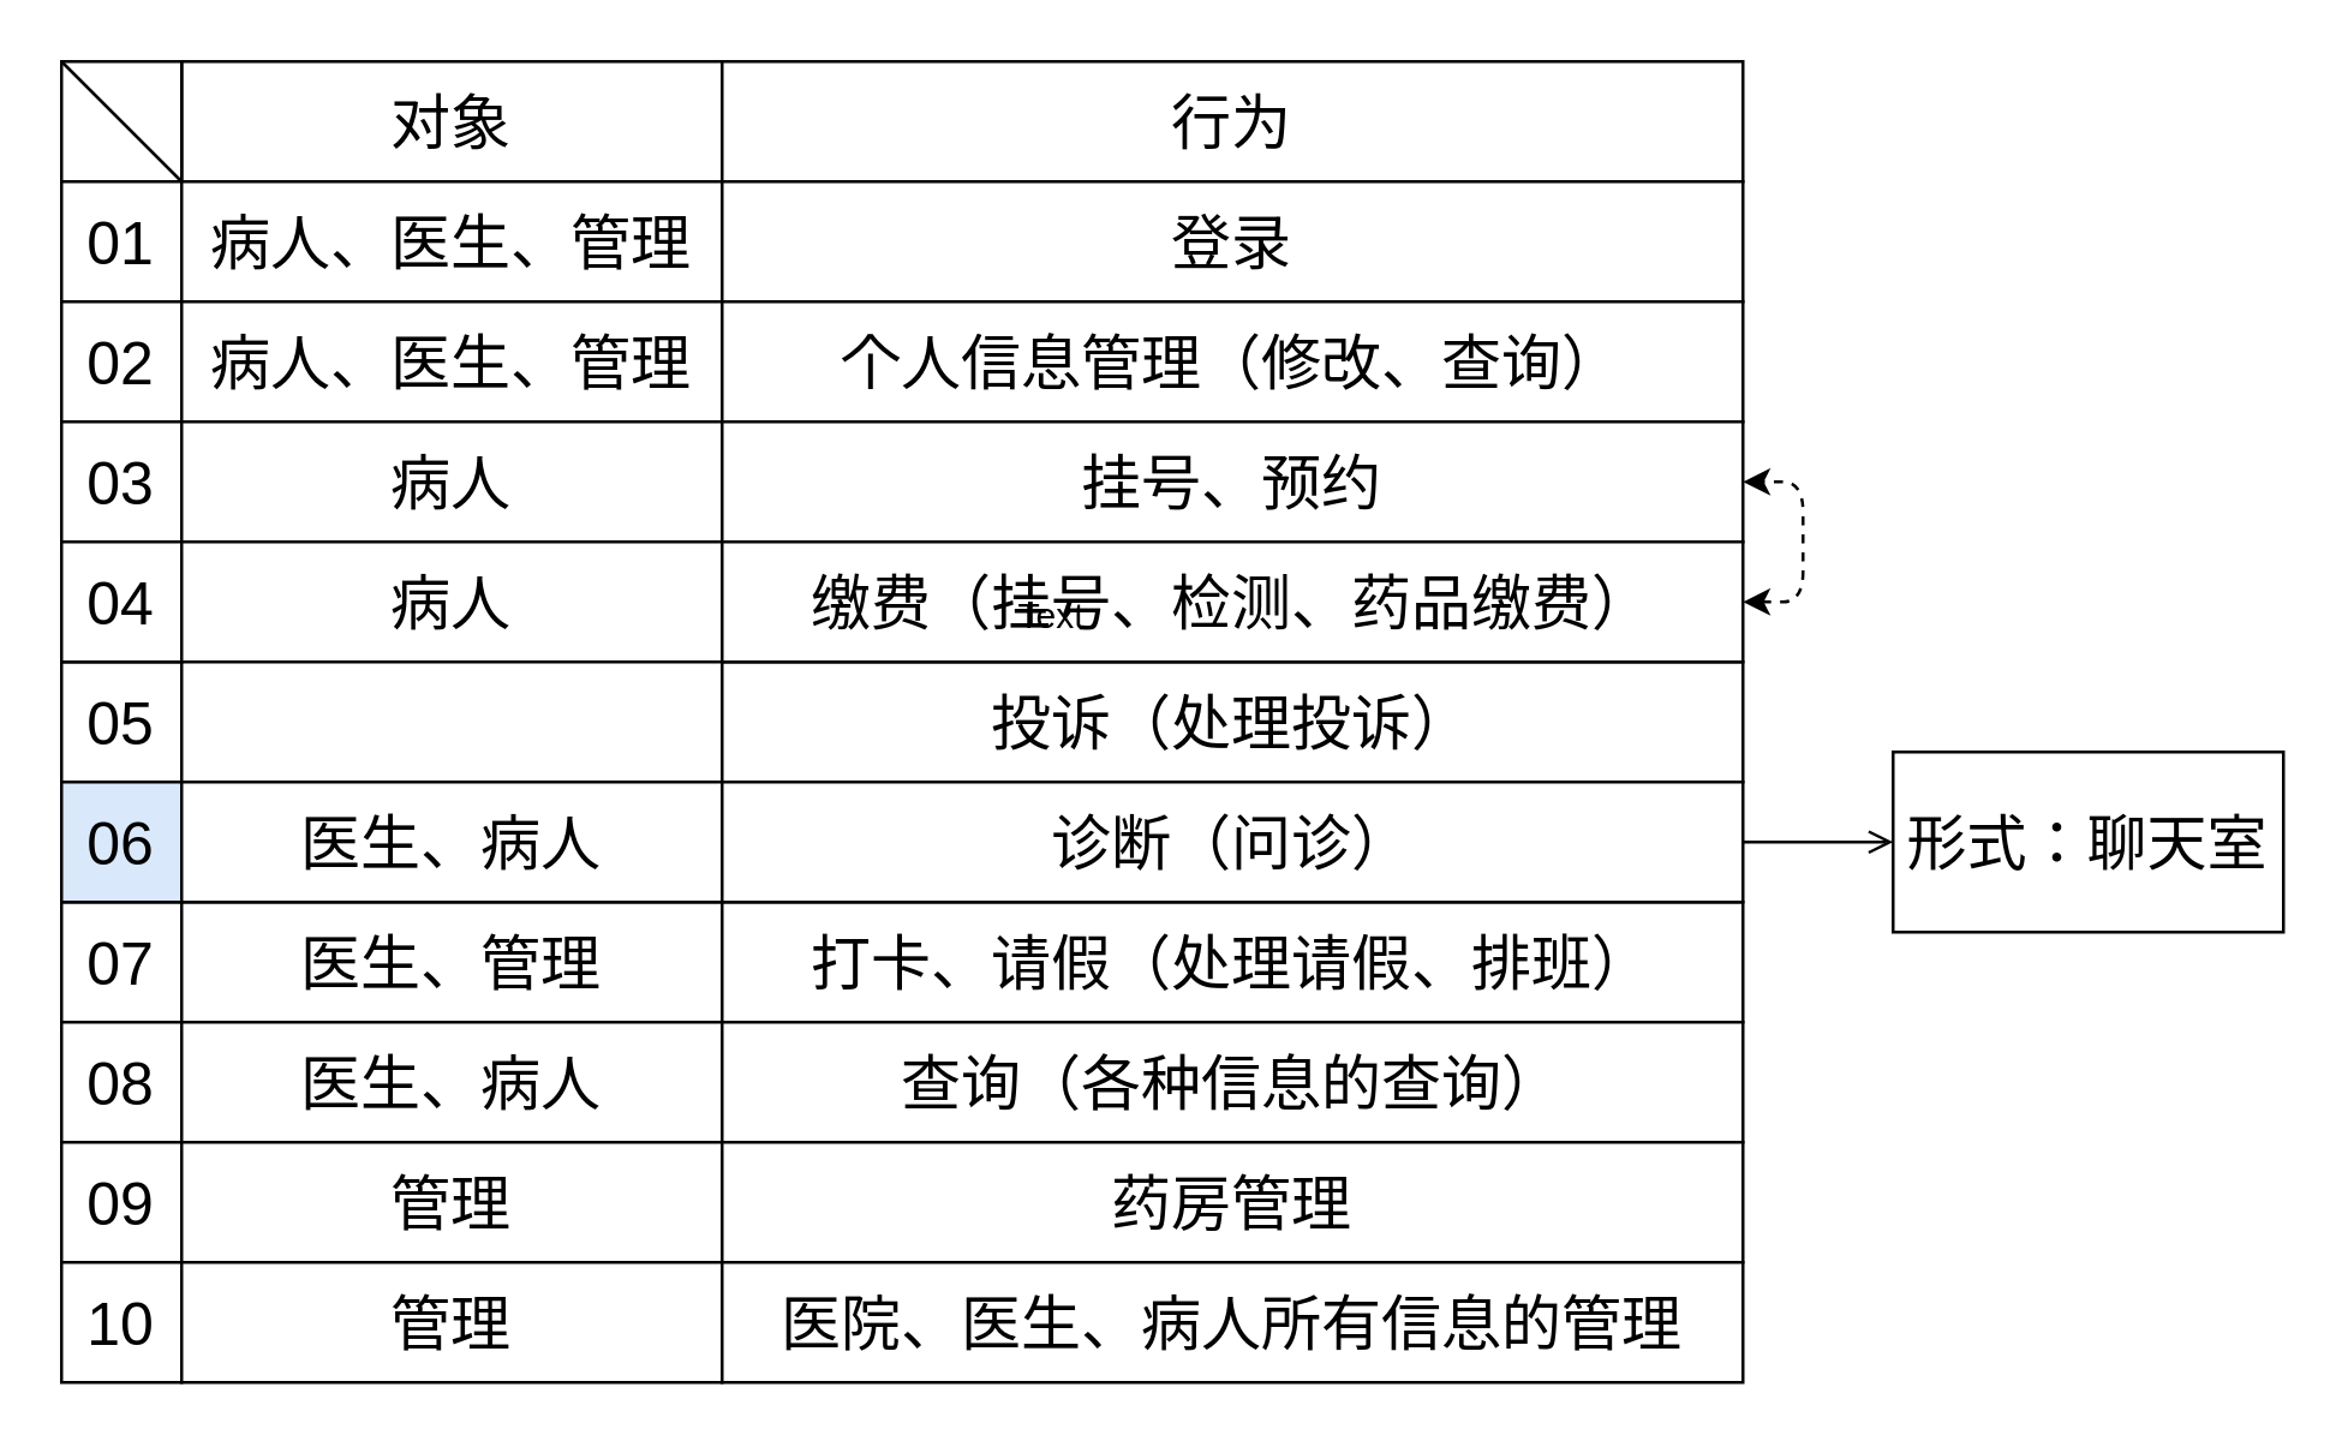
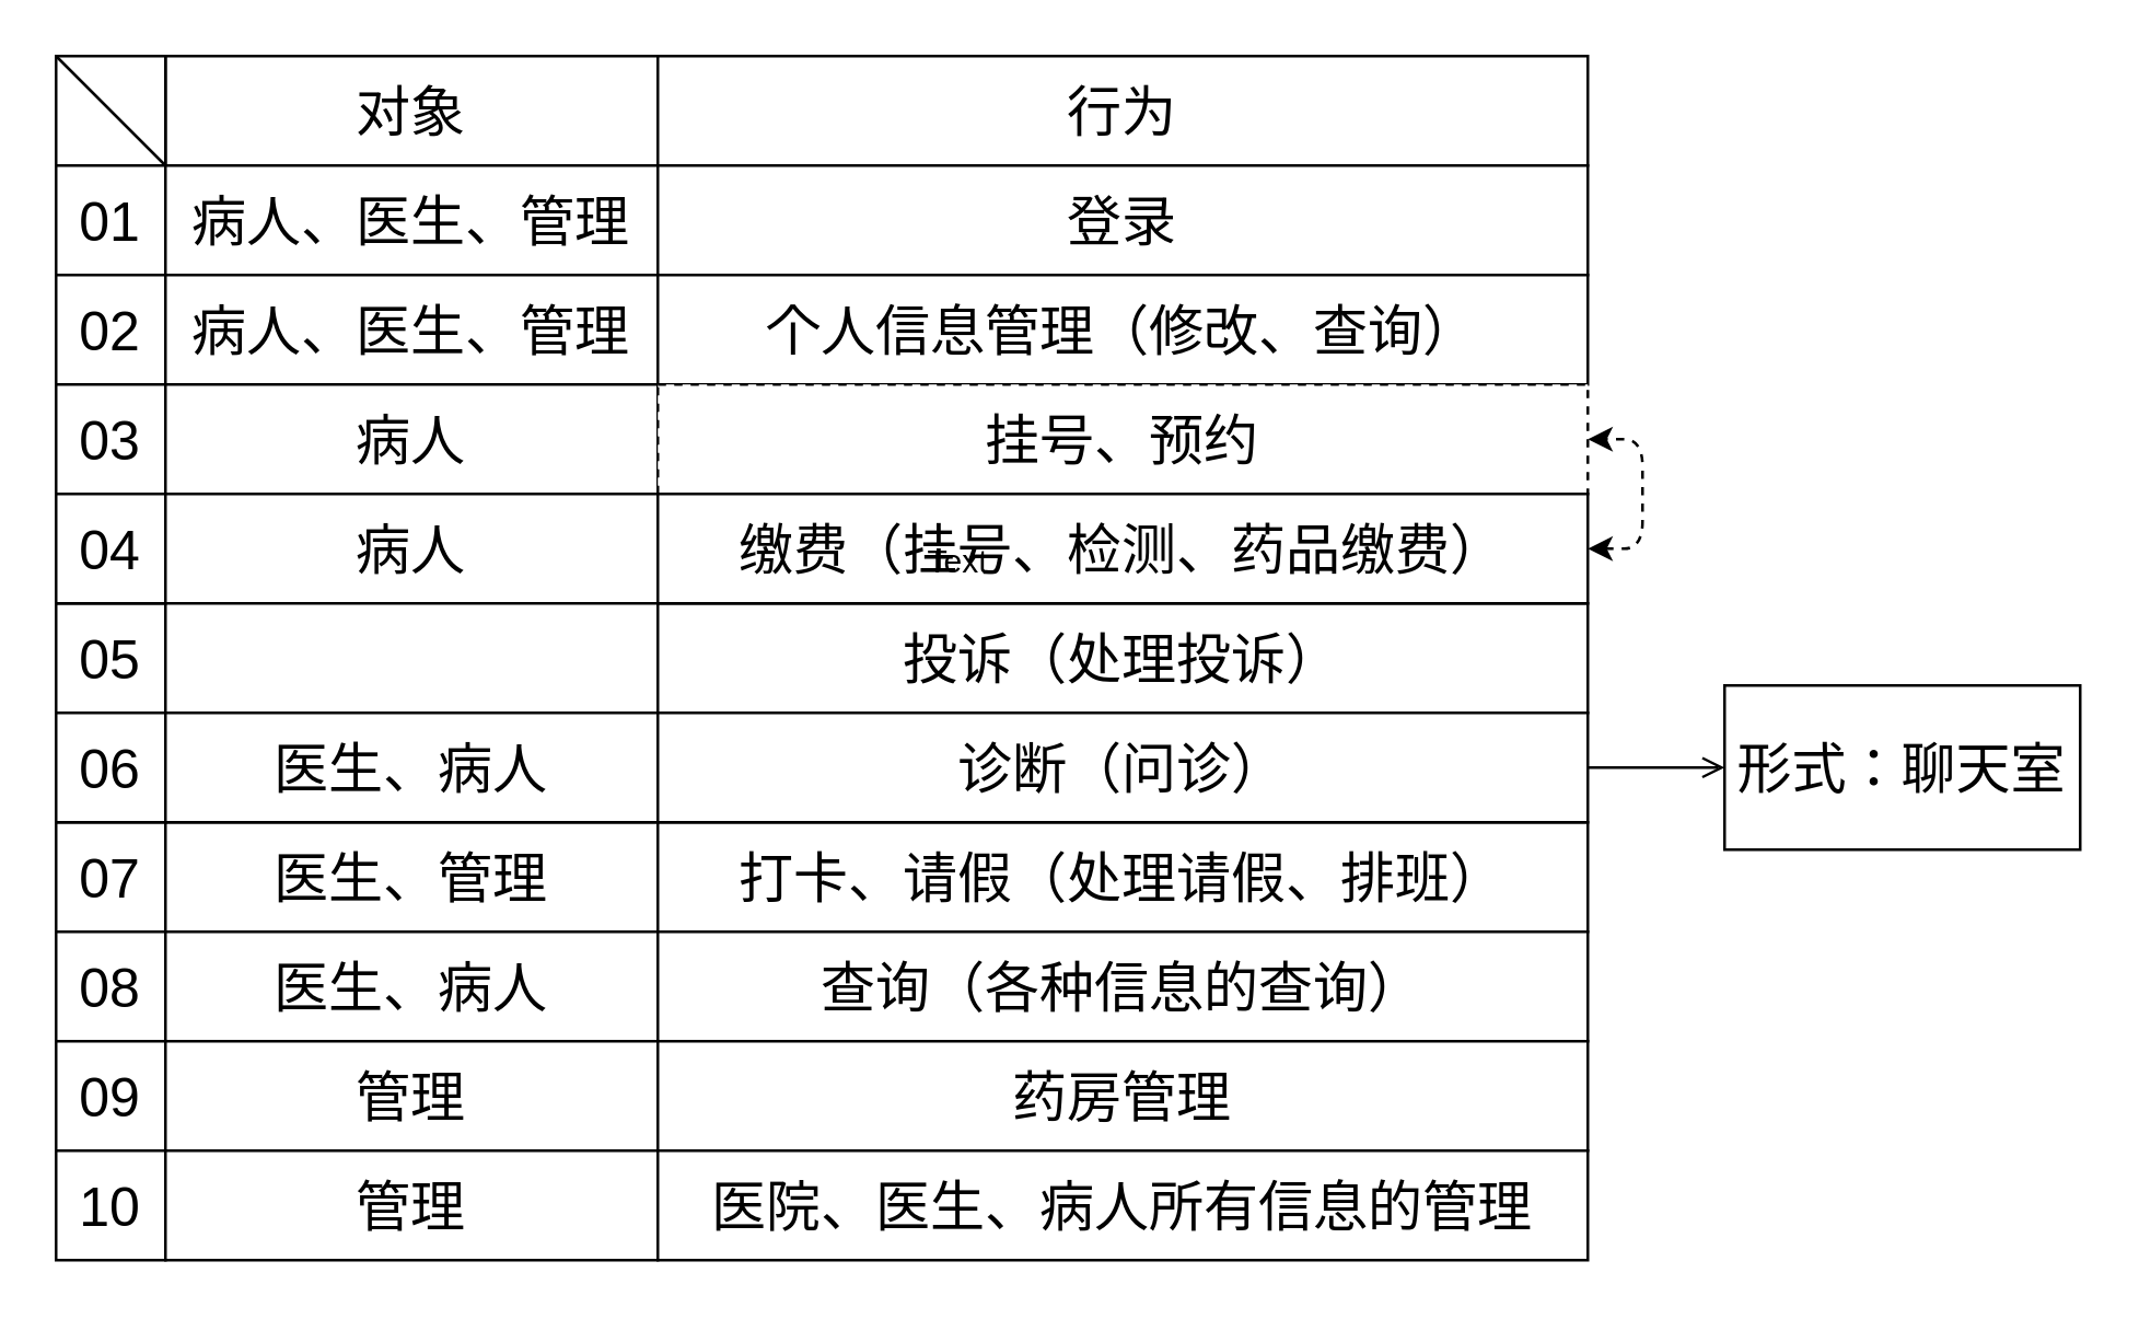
  <mxCell id="0" />
  <mxCell id="1" parent="0" />
  <mxCell id="2" value="&lt;font style=&quot;font-size: 20px;&quot;&gt;对象&lt;/font&gt;" style="rounded=0;whiteSpace=wrap;html=1;" parent="1" vertex="1"><mxGeometry x="60" y="20" width="180" height="40" as="geometry" /></mxCell>
  <mxCell id="3" value="&lt;font style=&quot;font-size: 20px;&quot;&gt;行为&lt;/font&gt;" style="rounded=0;whiteSpace=wrap;html=1;" parent="1" vertex="1"><mxGeometry x="240" y="20" width="340" height="40" as="geometry" /></mxCell>
  <mxCell id="4" value="" style="whiteSpace=wrap;html=1;aspect=fixed;fontSize=20;" parent="1" vertex="1"><mxGeometry x="20" y="20" width="40" height="40" as="geometry" /></mxCell>
  <mxCell id="5" value="" style="endArrow=none;html=1;fontSize=20;exitX=0;exitY=0;exitDx=0;exitDy=0;entryX=1;entryY=1;entryDx=0;entryDy=0;" parent="1" source="4" target="4" edge="1"><mxGeometry width="50" height="50" relative="1" as="geometry"><mxPoint x="370" y="340" as="sourcePoint" /><mxPoint x="420" y="290" as="targetPoint" /></mxGeometry></mxCell>
  <mxCell id="6" value="01" style="whiteSpace=wrap;html=1;aspect=fixed;fontSize=20;" parent="1" vertex="1"><mxGeometry x="20" y="60" width="40" height="40" as="geometry" /></mxCell>
  <mxCell id="7" value="病人、医生、管理" style="rounded=0;whiteSpace=wrap;html=1;fontSize=20;" parent="1" vertex="1"><mxGeometry x="60" y="60" width="180" height="40" as="geometry" /></mxCell>
  <mxCell id="8" value="登录" style="rounded=0;whiteSpace=wrap;html=1;fontSize=20;" parent="1" vertex="1"><mxGeometry x="240" y="60" width="340" height="40" as="geometry" /></mxCell>
  <mxCell id="9" value="02" style="whiteSpace=wrap;html=1;aspect=fixed;fontSize=20;" parent="1" vertex="1"><mxGeometry x="20" y="100" width="40" height="40" as="geometry" /></mxCell>
  <mxCell id="10" value="病人、医生、管理" style="rounded=0;whiteSpace=wrap;html=1;fontSize=20;" parent="1" vertex="1"><mxGeometry x="60" y="100" width="180" height="40" as="geometry" /></mxCell>
  <mxCell id="11" value="个人信息管理（修改、查询）" style="rounded=0;whiteSpace=wrap;html=1;fontSize=20;" parent="1" vertex="1"><mxGeometry x="240" y="100" width="340" height="40" as="geometry" /></mxCell>
  <mxCell id="12" value="03" style="whiteSpace=wrap;html=1;aspect=fixed;fontSize=20;" parent="1" vertex="1"><mxGeometry x="20" y="140" width="40" height="40" as="geometry" /></mxCell>
  <mxCell id="13" value="病人" style="rounded=0;whiteSpace=wrap;html=1;fontSize=20;" parent="1" vertex="1"><mxGeometry x="60" y="140" width="180" height="40" as="geometry" /></mxCell>
- <mxCell id="14" value="挂号、预约" style="rounded=0;whiteSpace=wrap;html=1;fontSize=20;" parent="1" vertex="1"><mxGeometry x="240" y="140" width="340" height="40" as="geometry" /></mxCell>
+ <mxCell id="14" value="挂号、预约" style="rounded=0;whiteSpace=wrap;html=1;fontSize=20;dashed=1;" parent="1" vertex="1"><mxGeometry x="240" y="140" width="340" height="40" as="geometry" /></mxCell>
  <mxCell id="15" value="07" style="whiteSpace=wrap;html=1;aspect=fixed;fontSize=20;" parent="1" vertex="1"><mxGeometry x="20" y="300" width="40" height="40" as="geometry" /></mxCell>
  <mxCell id="16" value="医生、管理" style="rounded=0;whiteSpace=wrap;html=1;fontSize=20;" parent="1" vertex="1"><mxGeometry x="60" y="300" width="180" height="40" as="geometry" /></mxCell>
  <mxCell id="17" value="打卡、请假（处理请假、排班）" style="rounded=0;whiteSpace=wrap;html=1;fontSize=20;" parent="1" vertex="1"><mxGeometry x="240" y="300" width="340" height="40" as="geometry" /></mxCell>
  <mxCell id="18" value="05" style="whiteSpace=wrap;html=1;aspect=fixed;fontSize=20;" parent="1" vertex="1"><mxGeometry x="20" y="220" width="40" height="40" as="geometry" /></mxCell>
  <mxCell id="19" value="投诉（处理投诉）" style="rounded=0;whiteSpace=wrap;html=1;fontSize=20;" parent="1" vertex="1"><mxGeometry x="240" y="220" width="340" height="40" as="geometry" /></mxCell>
  <mxCell id="20" value="04" style="whiteSpace=wrap;html=1;aspect=fixed;fontSize=20;" parent="1" vertex="1"><mxGeometry x="20" y="180" width="40" height="40" as="geometry" /></mxCell>
  <mxCell id="21" value="病人" style="rounded=0;whiteSpace=wrap;html=1;fontSize=20;" parent="1" vertex="1"><mxGeometry x="60" y="180" width="180" height="40" as="geometry" /></mxCell>
  <mxCell id="22" value="缴费（挂号、检测、药品缴费）" style="rounded=0;whiteSpace=wrap;html=1;fontSize=20;" parent="1" vertex="1"><mxGeometry x="240" y="180" width="340" height="40" as="geometry" /></mxCell>
- <mxCell id="23" value="06" style="whiteSpace=wrap;html=1;aspect=fixed;fontSize=20;fillColor=#dae8fc;" parent="1" vertex="1"><mxGeometry x="20" y="260" width="40" height="40" as="geometry" /></mxCell>
+ <mxCell id="23" value="06" style="whiteSpace=wrap;html=1;aspect=fixed;fontSize=20;" parent="1" vertex="1"><mxGeometry x="20" y="260" width="40" height="40" as="geometry" /></mxCell>
  <mxCell id="24" value="医生、病人" style="rounded=0;whiteSpace=wrap;html=1;fontSize=20;" parent="1" vertex="1"><mxGeometry x="60" y="260" width="180" height="40" as="geometry" /></mxCell>
  <mxCell id="25" value="" style="edgeStyle=none;html=1;endArrow=open;" edge="1" parent="1" source="26" target="37"><mxGeometry relative="1" as="geometry" /></mxCell>
  <mxCell id="26" value="诊断（问诊）" style="rounded=0;whiteSpace=wrap;html=1;fontSize=20;" parent="1" vertex="1"><mxGeometry x="240" y="260" width="340" height="40" as="geometry" /></mxCell>
  <mxCell id="27" value="08" style="whiteSpace=wrap;html=1;aspect=fixed;fontSize=20;" parent="1" vertex="1"><mxGeometry x="20" y="340" width="40" height="40" as="geometry" /></mxCell>
  <mxCell id="28" value="医生、病人" style="rounded=0;whiteSpace=wrap;html=1;fontSize=20;" parent="1" vertex="1"><mxGeometry x="60" y="340" width="180" height="40" as="geometry" /></mxCell>
  <mxCell id="29" value="查询（各种信息的查询）" style="rounded=0;whiteSpace=wrap;html=1;fontSize=20;" parent="1" vertex="1"><mxGeometry x="240" y="340" width="340" height="40" as="geometry" /></mxCell>
  <mxCell id="30" value="09" style="whiteSpace=wrap;html=1;aspect=fixed;fontSize=20;" parent="1" vertex="1"><mxGeometry x="20" y="380" width="40" height="40" as="geometry" /></mxCell>
  <mxCell id="31" value="管理" style="rounded=0;whiteSpace=wrap;html=1;fontSize=20;" parent="1" vertex="1"><mxGeometry x="60" y="380" width="180" height="40" as="geometry" /></mxCell>
  <mxCell id="32" value="药房管理" style="rounded=0;whiteSpace=wrap;html=1;fontSize=20;" parent="1" vertex="1"><mxGeometry x="240" y="380" width="340" height="40" as="geometry" /></mxCell>
  <mxCell id="33" value="10" style="whiteSpace=wrap;html=1;aspect=fixed;fontSize=20;" parent="1" vertex="1"><mxGeometry x="20" y="420" width="40" height="40" as="geometry" /></mxCell>
  <mxCell id="34" value="管理" style="rounded=0;whiteSpace=wrap;html=1;fontSize=20;" parent="1" vertex="1"><mxGeometry x="60" y="420" width="180" height="40" as="geometry" /></mxCell>
  <mxCell id="35" value="医院、医生、病人所有信息的管理" style="rounded=0;whiteSpace=wrap;html=1;fontSize=20;" parent="1" vertex="1"><mxGeometry x="240" y="420" width="340" height="40" as="geometry" /></mxCell>
  <mxCell id="36" value="" style="endArrow=classic;startArrow=classic;html=1;fontSize=20;exitX=1;exitY=0.5;exitDx=0;exitDy=0;entryX=1;entryY=0.5;entryDx=0;entryDy=0;dashed=1;" parent="1" source="22" target="14" edge="1"><mxGeometry width="50" height="50" relative="1" as="geometry"><mxPoint x="640" y="170" as="sourcePoint" /><mxPoint x="610" y="160" as="targetPoint" /><Array as="points"><mxPoint x="600" y="200" /><mxPoint x="600" y="160" /></Array></mxGeometry></mxCell>
  <mxCell id="37" value="形式：聊天室" style="whiteSpace=wrap;html=1;fontSize=20;rounded=0;" vertex="1" parent="1"><mxGeometry x="630" y="250" width="130" height="60" as="geometry" /></mxCell>
  <mxCell id="38" value="Text" style="text;html=1;strokeColor=none;fillColor=none;align=center;verticalAlign=middle;whiteSpace=wrap;rounded=0;" vertex="1" parent="1"><mxGeometry x="320" y="190" width="60" height="30" as="geometry" /></mxCell>
